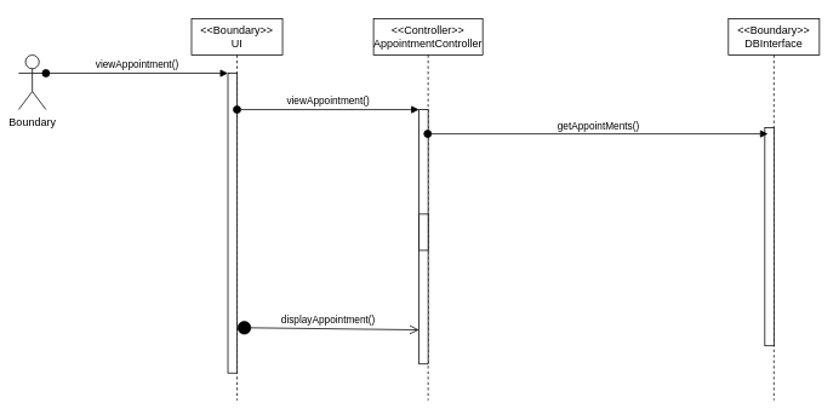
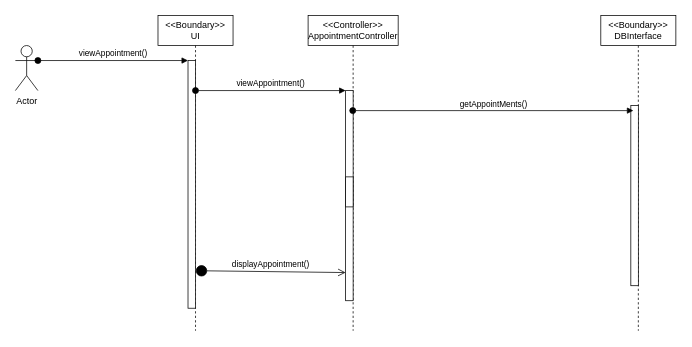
  <mxCell id="0" />
  <mxCell id="1" parent="0" />
  <mxCell id="2" value="&amp;lt;&amp;lt;Boundary&amp;gt;&amp;gt;&lt;br&gt;UI" style="shape=umlLifeline;perimeter=lifelinePerimeter;whiteSpace=wrap;html=1;container=1;collapsible=0;recursiveResize=0;outlineConnect=0;" vertex="1" parent="1"><mxGeometry x="210" y="20" width="100" height="420" as="geometry" /></mxCell>
  <mxCell id="3" value="" style="html=1;points=[];perimeter=orthogonalPerimeter;" vertex="1" parent="2"><mxGeometry x="40" y="60" width="10" height="330" as="geometry" /></mxCell>
  <mxCell id="4" value="&amp;lt;&amp;lt;Controller&amp;gt;&amp;gt;&lt;br&gt;AppointmentController" style="shape=umlLifeline;perimeter=lifelinePerimeter;whiteSpace=wrap;html=1;container=1;collapsible=0;recursiveResize=0;outlineConnect=0;" vertex="1" parent="1"><mxGeometry x="410" y="20" width="120" height="420" as="geometry" /></mxCell>
  <mxCell id="5" value="" style="html=1;points=[];perimeter=orthogonalPerimeter;" vertex="1" parent="4"><mxGeometry x="50" y="100" width="10" height="280" as="geometry" /></mxCell>
  <mxCell id="6" value="viewAppointment()" style="html=1;verticalAlign=bottom;startArrow=oval;endArrow=block;startSize=8;" edge="1" target="5" parent="4"><mxGeometry relative="1" as="geometry"><mxPoint x="-150" y="100" as="sourcePoint" /></mxGeometry></mxCell>
  <mxCell id="7" value="" style="html=1;points=[];perimeter=orthogonalPerimeter;" vertex="1" parent="4"><mxGeometry x="50" y="215" width="10" height="40" as="geometry" /></mxCell>
  <mxCell id="8" value="&amp;lt;&amp;lt;Boundary&amp;gt;&amp;gt;&lt;br&gt;DBInterface" style="shape=umlLifeline;perimeter=lifelinePerimeter;whiteSpace=wrap;html=1;container=1;collapsible=0;recursiveResize=0;outlineConnect=0;" vertex="1" parent="1"><mxGeometry x="800" y="20" width="100" height="420" as="geometry" /></mxCell>
  <mxCell id="9" value="" style="html=1;points=[];perimeter=orthogonalPerimeter;" vertex="1" parent="8"><mxGeometry x="40" y="120" width="10" height="240" as="geometry" /></mxCell>
  <mxCell id="10" value="viewAppointment()" style="html=1;verticalAlign=bottom;startArrow=oval;endArrow=block;startSize=8;exitX=1;exitY=1;exitDx=0;exitDy=0;exitPerimeter=0;" edge="1" target="3" parent="1"><mxGeometry relative="1" as="geometry"><mxPoint x="50" y="80" as="sourcePoint" /></mxGeometry></mxCell>
  <mxCell id="11" value="getAppointMents()" style="html=1;verticalAlign=bottom;startArrow=oval;endArrow=block;startSize=8;entryX=0.34;entryY=0.028;entryDx=0;entryDy=0;entryPerimeter=0;" edge="1" target="9" parent="1" source="4"><mxGeometry relative="1" as="geometry"><mxPoint x="-50" y="460" as="sourcePoint" /></mxGeometry></mxCell>
  <mxCell id="12" value="displayAppointment()" style="html=1;verticalAlign=bottom;startArrow=circle;startFill=1;endArrow=open;startSize=6;endSize=8;entryX=0;entryY=0.866;entryDx=0;entryDy=0;entryPerimeter=0;" edge="1" parent="1" target="5"><mxGeometry width="80" relative="1" as="geometry"><mxPoint x="260" y="360" as="sourcePoint" /><mxPoint x="340" y="360" as="targetPoint" /></mxGeometry></mxCell>
- <mxCell id="13" value="Boundary" style="shape=umlActor;verticalLabelPosition=bottom;labelBackgroundColor=#ffffff;verticalAlign=top;html=1;" vertex="1" parent="1"><mxGeometry x="20" y="60" width="30" height="60" as="geometry" /></mxCell>
+ <mxCell id="13" value="Actor" style="shape=umlActor;verticalLabelPosition=bottom;labelBackgroundColor=#ffffff;verticalAlign=top;html=1;" vertex="1" parent="1"><mxGeometry x="20" y="60" width="30" height="60" as="geometry" /></mxCell>
